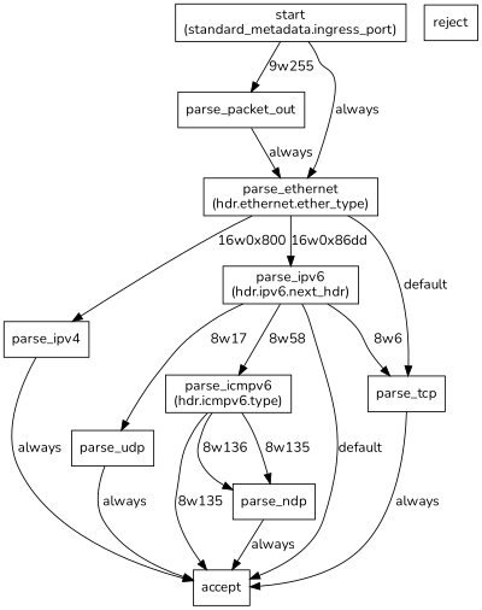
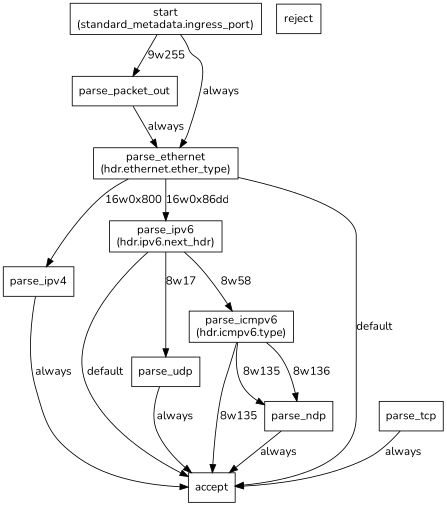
  digraph {
    fontname=Nunito
    node [fontname=Nunito shape=rectangle]
    edge [fontname=Nunito]
    n1 [label="start\n(standard_metadata.ingress_port)"]
    n2 [label=parse_packet_out]
    n3 [label="parse_ethernet\n(hdr.ethernet.ether_type)"]
    n4 [label=parse_ipv4]
    n5 [label="parse_ipv6\n(hdr.ipv6.next_hdr)"]
    n6 [label=accept]
    n7 [label=parse_tcp]
    n8 [label=parse_udp]
    n9 [label="parse_icmpv6\n(hdr.icmpv6.type)"]
    n10 [label=parse_ndp]
    n11 [label=reject]
    n1 -> n2 [label="9w255"]
    n1 -> n3 [label=always]
    n2 -> n3 [label=always]
    n3 -> n4 [label="16w0x800"]
    n3 -> n5 [label="16w0x86dd"]
-   n3 -> n7 [label=default]
+   n3 -> n6 [label=default]
    n4 -> n6 [label=always]
    n5 -> n6 [label=default]
-   n5 -> n7 [label="8w6"]
    n5 -> n8 [label="8w17"]
    n5 -> n9 [label="8w58"]
    n7 -> n6 [label=always]
    n8 -> n6 [label=always]
    n9 -> n6 [label="8w135"]
    n9 -> n10 [label="8w135"]
    n9 -> n10 [label="8w136"]
    n10 -> n6 [label=always]
  }
